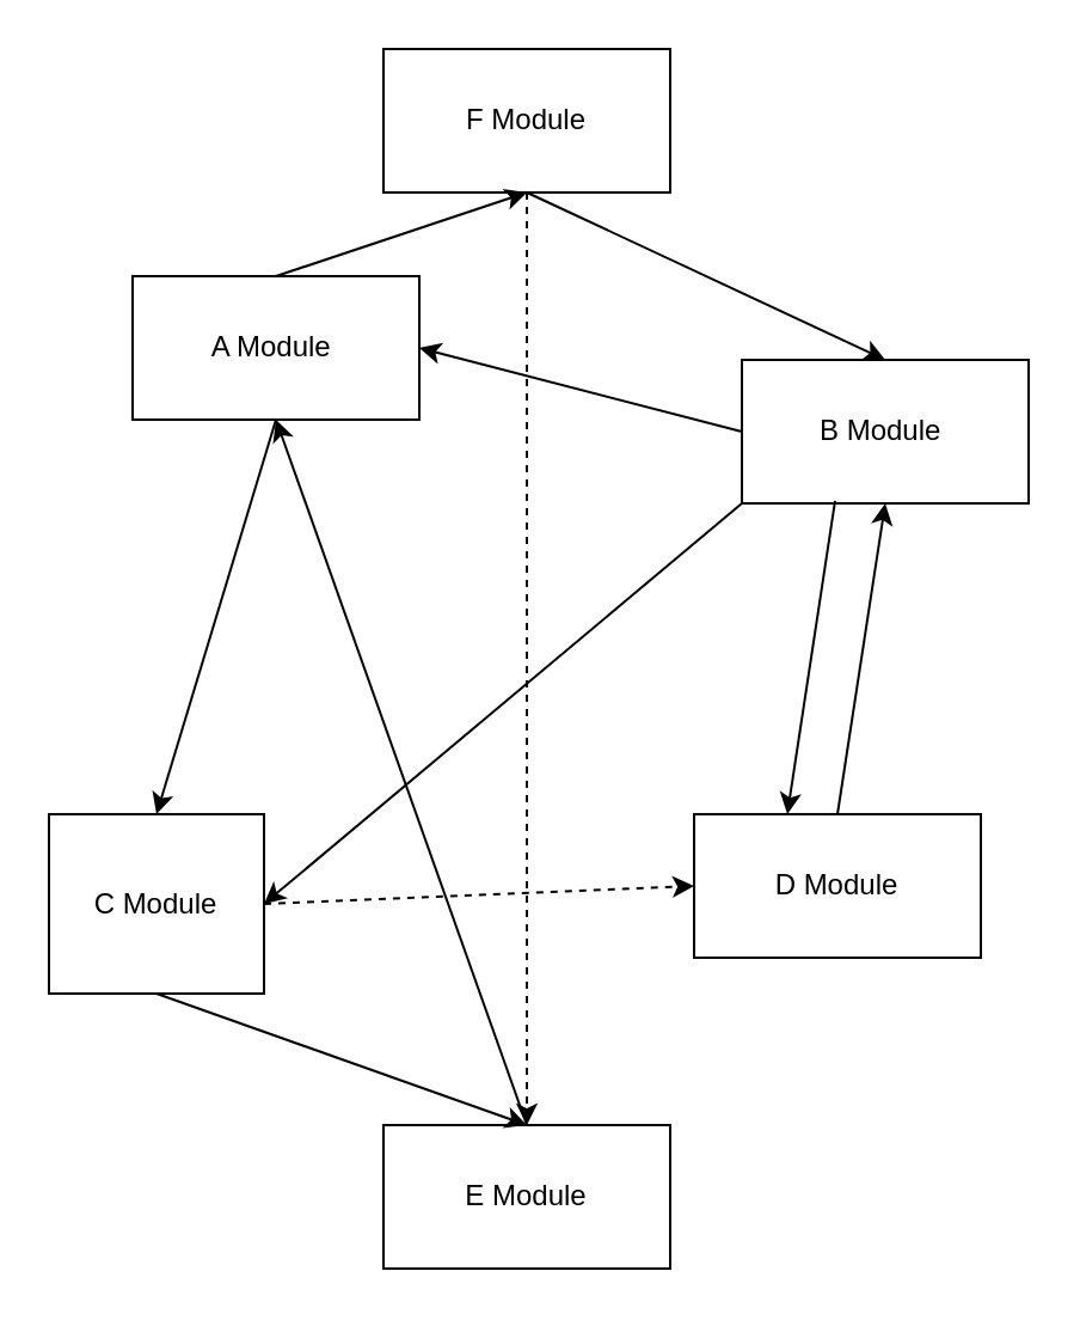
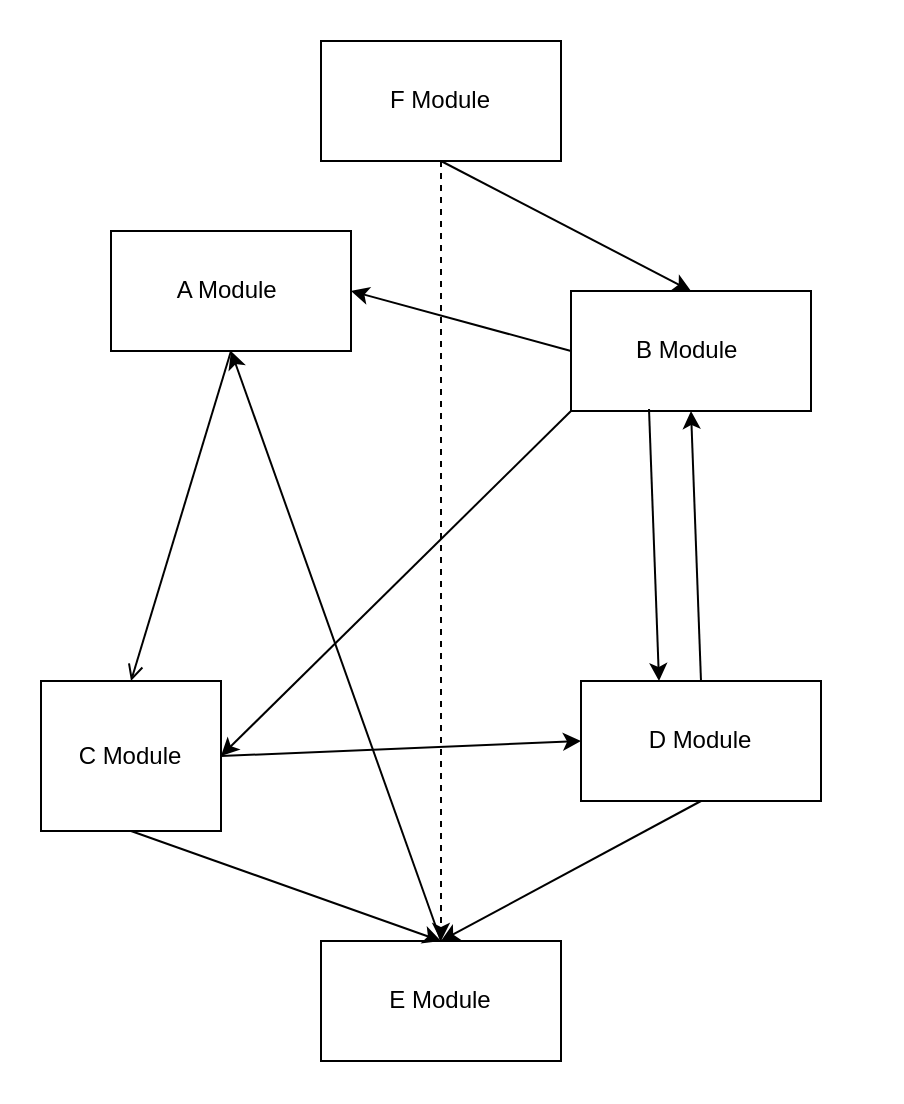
  <mxCell id="0" />
  <mxCell id="1" parent="0" />
  <mxCell id="2" value="A Module&amp;nbsp;" style="rounded=0;whiteSpace=wrap;html=1;" vertex="1" parent="1"><mxGeometry x="55" y="115" width="120" height="60" as="geometry" /></mxCell>
- <mxCell id="3" value="B Module&amp;nbsp;" style="rounded=0;whiteSpace=wrap;html=1;" vertex="1" parent="1"><mxGeometry x="310" y="150" width="120" height="60" as="geometry" /></mxCell>
+ <mxCell id="3" value="B Module&amp;nbsp;" style="rounded=0;whiteSpace=wrap;html=1;" vertex="1" parent="1"><mxGeometry x="285" y="145" width="120" height="60" as="geometry" /></mxCell>
  <mxCell id="4" value="D Module" style="rounded=0;whiteSpace=wrap;html=1;" vertex="1" parent="1"><mxGeometry x="290" y="340" width="120" height="60" as="geometry" /></mxCell>
  <mxCell id="5" value="E Module" style="rounded=0;whiteSpace=wrap;html=1;" vertex="1" parent="1"><mxGeometry x="160" y="470" width="120" height="60" as="geometry" /></mxCell>
  <mxCell id="6" value="C Module" style="rounded=0;whiteSpace=wrap;html=1;" vertex="1" parent="1"><mxGeometry x="20" y="340" width="90" height="75" as="geometry" /></mxCell>
  <mxCell id="7" value="" style="endArrow=classic;html=1;entryX=0.5;entryY=1;entryDx=0;entryDy=0;exitX=0.5;exitY=0;exitDx=0;exitDy=0;" edge="1" parent="1" source="4" target="3"><mxGeometry width="50" height="50" relative="1" as="geometry"><mxPoint x="220" y="380" as="sourcePoint" /><mxPoint x="270" y="330" as="targetPoint" /></mxGeometry></mxCell>
  <mxCell id="8" value="" style="endArrow=classic;html=1;entryX=0.5;entryY=1;entryDx=0;entryDy=0;exitX=0.5;exitY=0;exitDx=0;exitDy=0;" edge="1" parent="1" source="5" target="2"><mxGeometry width="50" height="50" relative="1" as="geometry"><mxPoint x="220" y="380" as="sourcePoint" /><mxPoint x="270" y="330" as="targetPoint" /></mxGeometry></mxCell>
  <mxCell id="9" value="" style="endArrow=classic;html=1;entryX=1;entryY=0.5;entryDx=0;entryDy=0;exitX=0;exitY=0.5;exitDx=0;exitDy=0;" edge="1" parent="1" source="3" target="2"><mxGeometry width="50" height="50" relative="1" as="geometry"><mxPoint x="220" y="380" as="sourcePoint" /><mxPoint x="270" y="330" as="targetPoint" /></mxGeometry></mxCell>
  <mxCell id="10" value="" style="endArrow=classic;html=1;entryX=1;entryY=0.5;entryDx=0;entryDy=0;exitX=0;exitY=1;exitDx=0;exitDy=0;" edge="1" parent="1" source="3" target="6"><mxGeometry width="50" height="50" relative="1" as="geometry"><mxPoint x="290" y="400" as="sourcePoint" /><mxPoint x="270" y="330" as="targetPoint" /></mxGeometry></mxCell>
- <mxCell id="11" value="" style="endArrow=classic;html=1;entryX=0;entryY=0.5;entryDx=0;entryDy=0;exitX=1;exitY=0.5;exitDx=0;exitDy=0;dashed=1;" edge="1" parent="1" source="6" target="4"><mxGeometry width="50" height="50" relative="1" as="geometry"><mxPoint x="220" y="380" as="sourcePoint" /><mxPoint x="270" y="330" as="targetPoint" /></mxGeometry></mxCell>
- <mxCell id="12" value="" style="endArrow=classic;html=1;entryX=0.5;entryY=0;entryDx=0;entryDy=0;exitX=0.5;exitY=1;exitDx=0;exitDy=0;" edge="1" parent="1" source="2" target="6"><mxGeometry width="50" height="50" relative="1" as="geometry"><mxPoint x="50" y="230" as="sourcePoint" /><mxPoint x="270" y="330" as="targetPoint" /></mxGeometry></mxCell>
+ <mxCell id="11" value="" style="endArrow=classic;html=1;entryX=0;entryY=0.5;entryDx=0;entryDy=0;exitX=1;exitY=0.5;exitDx=0;exitDy=0;" edge="1" parent="1" source="6" target="4"><mxGeometry width="50" height="50" relative="1" as="geometry"><mxPoint x="220" y="380" as="sourcePoint" /><mxPoint x="270" y="330" as="targetPoint" /></mxGeometry></mxCell>
+ <mxCell id="12" value="" style="endArrow=open;html=1;entryX=0.5;entryY=0;entryDx=0;entryDy=0;exitX=0.5;exitY=1;exitDx=0;exitDy=0;" edge="1" parent="1" source="2" target="6"><mxGeometry width="50" height="50" relative="1" as="geometry"><mxPoint x="50" y="230" as="sourcePoint" /><mxPoint x="270" y="330" as="targetPoint" /></mxGeometry></mxCell>
+ <mxCell id="13" value="" style="endArrow=classic;html=1;entryX=0.5;entryY=0;entryDx=0;entryDy=0;exitX=0.5;exitY=1;exitDx=0;exitDy=0;" edge="1" parent="1" source="4" target="5"><mxGeometry width="50" height="50" relative="1" as="geometry"><mxPoint x="220" y="380" as="sourcePoint" /><mxPoint x="270" y="330" as="targetPoint" /></mxGeometry></mxCell>
  <mxCell id="14" value="F Module" style="rounded=0;whiteSpace=wrap;html=1;" vertex="1" parent="1"><mxGeometry x="160" y="20" width="120" height="60" as="geometry" /></mxCell>
  <mxCell id="15" value="" style="endArrow=classic;html=1;exitX=0.5;exitY=1;exitDx=0;exitDy=0;dashed=1;" edge="1" parent="1" source="14" target="5"><mxGeometry width="50" height="50" relative="1" as="geometry"><mxPoint x="220" y="290" as="sourcePoint" /><mxPoint x="210" y="480" as="targetPoint" /></mxGeometry></mxCell>
  <mxCell id="16" value="" style="endArrow=classic;html=1;entryX=0.5;entryY=0;entryDx=0;entryDy=0;" edge="1" parent="1" target="3"><mxGeometry width="50" height="50" relative="1" as="geometry"><mxPoint x="220" y="80" as="sourcePoint" /><mxPoint x="350" y="140" as="targetPoint" /></mxGeometry></mxCell>
- <mxCell id="17" value="" style="endArrow=classic;html=1;entryX=0.5;entryY=1;entryDx=0;entryDy=0;exitX=0.5;exitY=0;exitDx=0;exitDy=0;" edge="1" parent="1" source="2" target="14"><mxGeometry width="50" height="50" relative="1" as="geometry"><mxPoint x="230" y="90" as="sourcePoint" /><mxPoint x="380" y="160" as="targetPoint" /></mxGeometry></mxCell>
  <mxCell id="18" value="" style="endArrow=classic;html=1;exitX=0.5;exitY=1;exitDx=0;exitDy=0;" edge="1" parent="1" source="6"><mxGeometry width="50" height="50" relative="1" as="geometry"><mxPoint x="220" y="290" as="sourcePoint" /><mxPoint x="220" y="470" as="targetPoint" /></mxGeometry></mxCell>
  <mxCell id="19" value="" style="endArrow=classic;html=1;exitX=0.325;exitY=0.983;exitDx=0;exitDy=0;exitPerimeter=0;entryX=0.325;entryY=0;entryDx=0;entryDy=0;entryPerimeter=0;" edge="1" parent="1" source="3" target="4"><mxGeometry width="50" height="50" relative="1" as="geometry"><mxPoint x="220" y="290" as="sourcePoint" /><mxPoint x="270" y="240" as="targetPoint" /></mxGeometry></mxCell>
